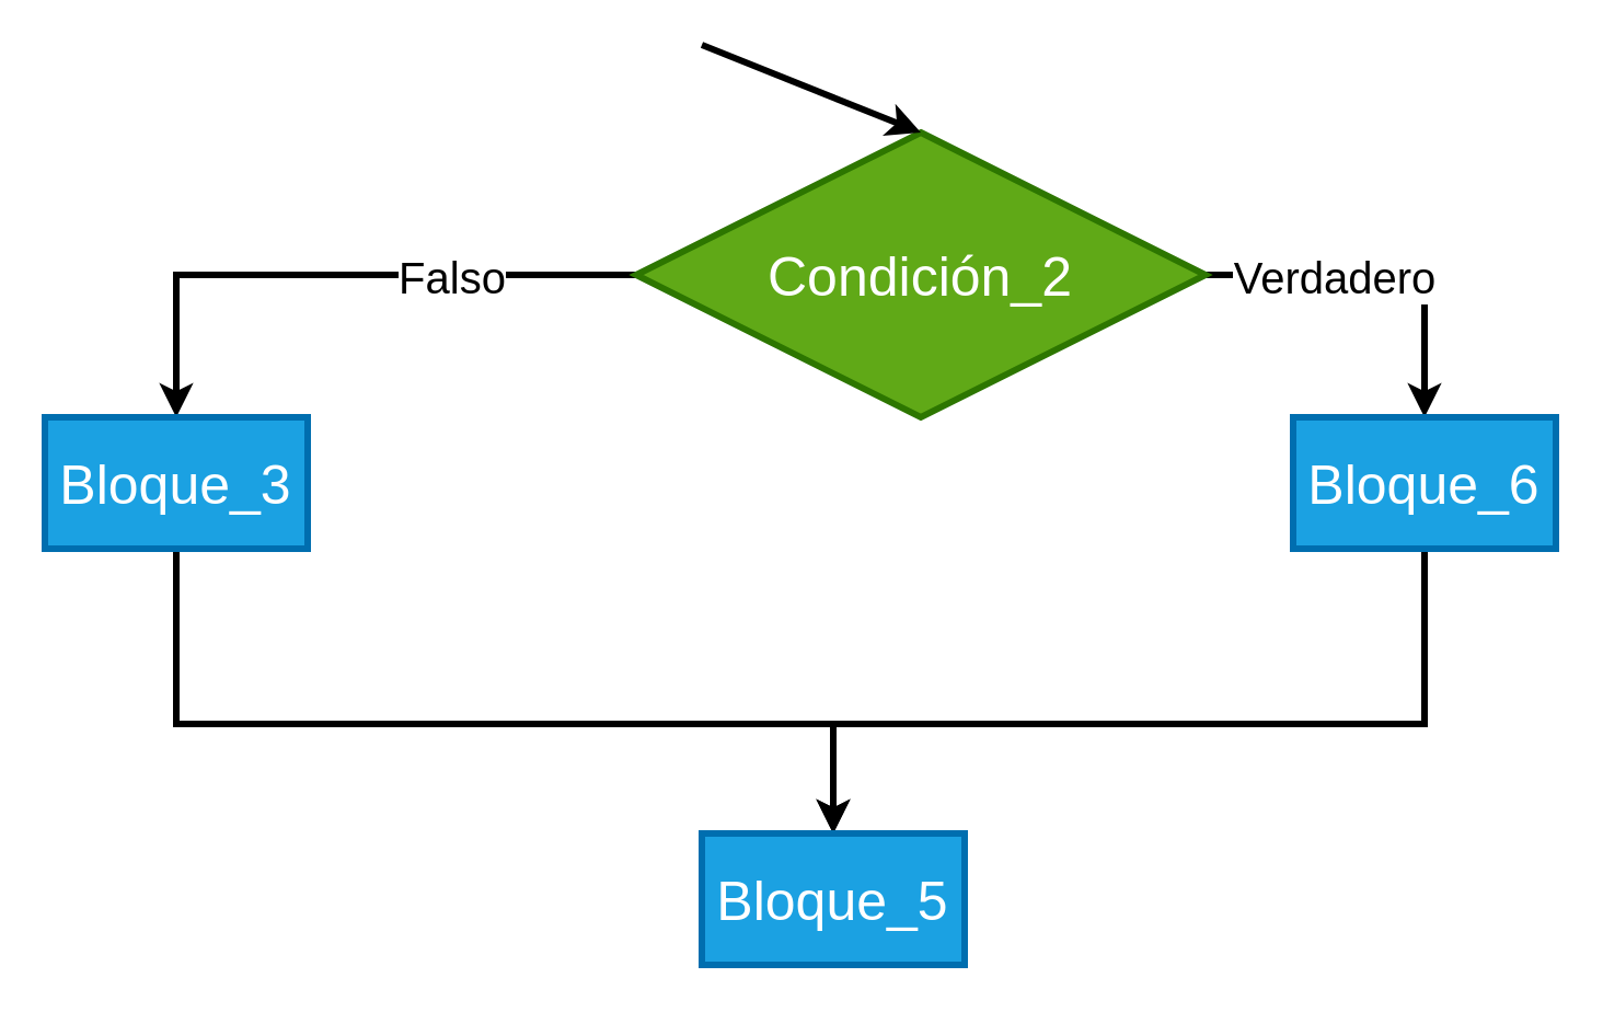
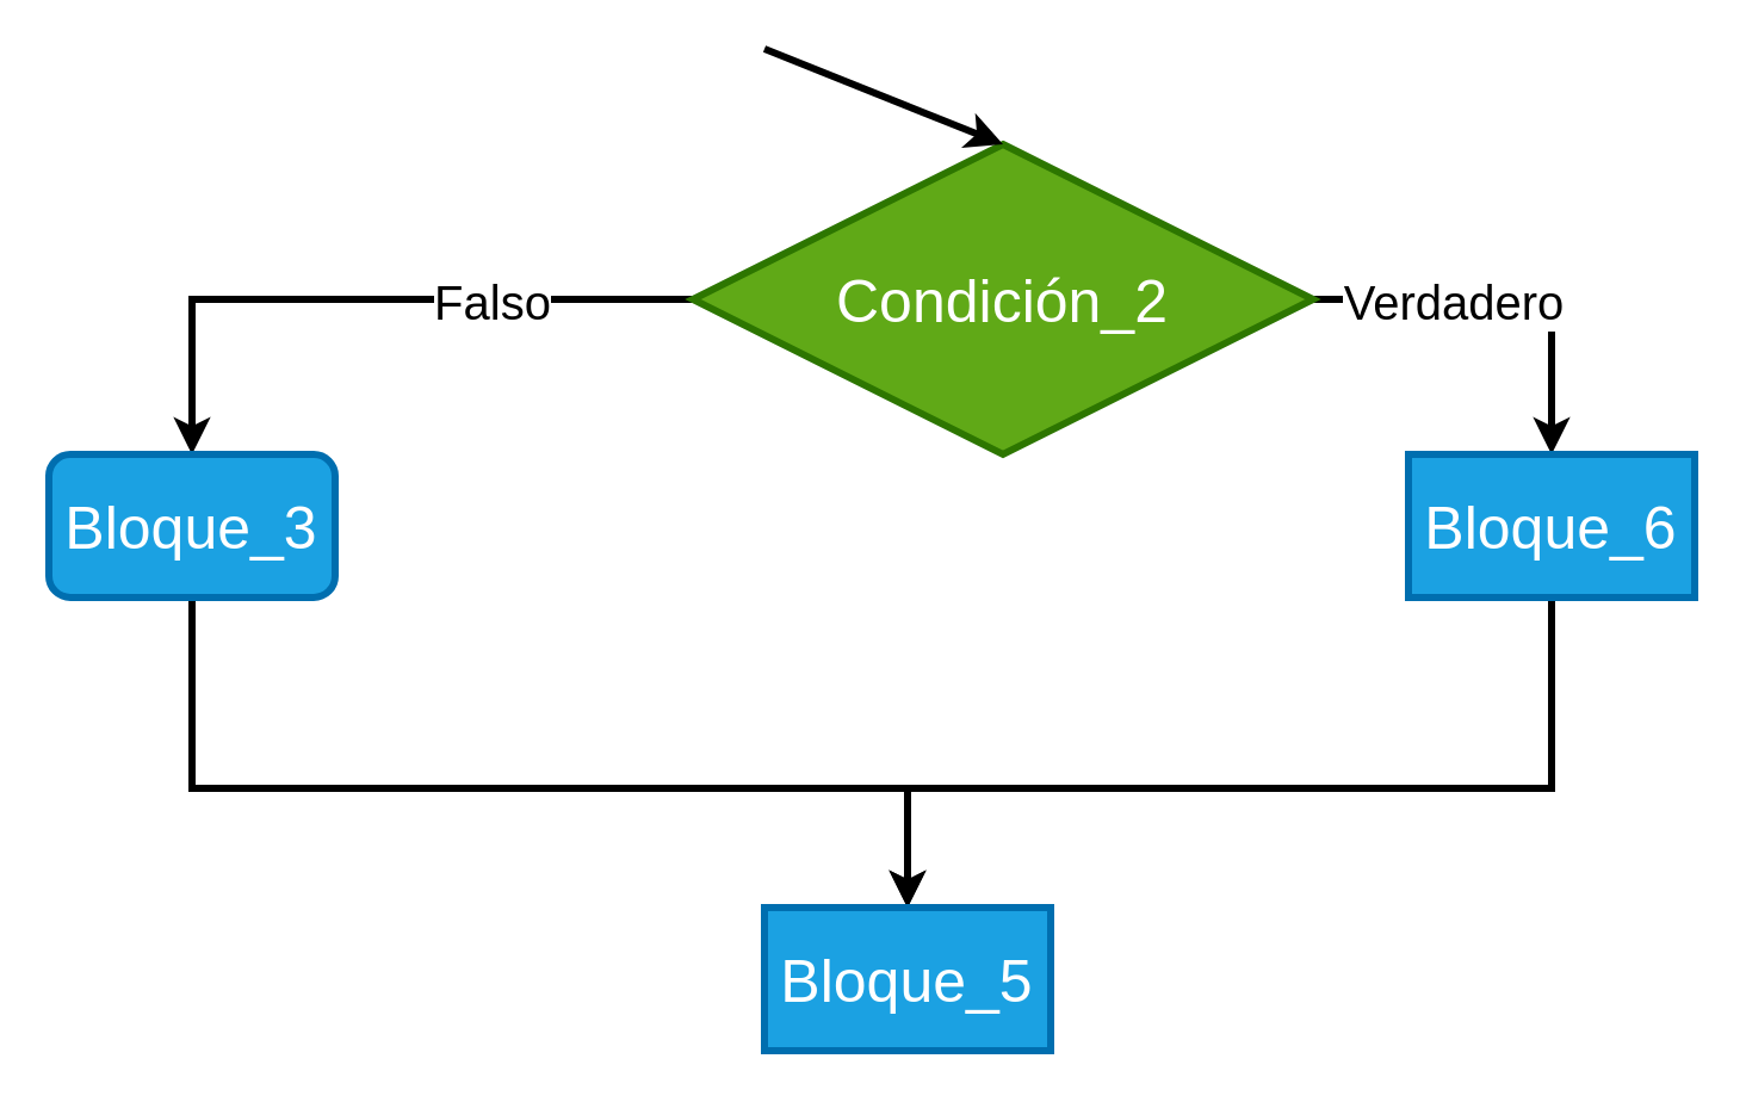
  <mxCell id="0" />
  <mxCell id="1" parent="0" />
  <mxCell id="2" value="" style="edgeStyle=orthogonalEdgeStyle;rounded=0;orthogonalLoop=1;jettySize=auto;html=1;strokeWidth=3;" edge="1" parent="1" source="6" target="10"><mxGeometry relative="1" as="geometry"><Array as="points"><mxPoint x="80" y="125" /></Array></mxGeometry></mxCell>
  <mxCell id="3" value="&lt;font style=&quot;font-size: 20px;&quot;&gt;Falso&lt;/font&gt;" style="edgeLabel;html=1;align=center;verticalAlign=middle;resizable=0;points=[];" vertex="1" connectable="0" parent="2"><mxGeometry x="-0.504" y="1" relative="1" as="geometry"><mxPoint x="-17" y="-1" as="offset" /></mxGeometry></mxCell>
  <mxCell id="4" value="" style="edgeStyle=orthogonalEdgeStyle;rounded=0;orthogonalLoop=1;jettySize=auto;html=1;strokeWidth=3;" edge="1" parent="1" source="6" target="8"><mxGeometry relative="1" as="geometry"><Array as="points"><mxPoint x="650" y="125" /></Array></mxGeometry></mxCell>
  <mxCell id="5" value="&lt;font style=&quot;font-size: 20px;&quot;&gt;Verdadero&lt;/font&gt;" style="edgeLabel;html=1;align=center;verticalAlign=middle;resizable=0;points=[];" vertex="1" connectable="0" parent="4"><mxGeometry x="-0.296" relative="1" as="geometry"><mxPoint as="offset" /></mxGeometry></mxCell>
  <mxCell id="6" value="Condición_2" style="rhombus;whiteSpace=wrap;html=1;fillColor=#60a917;fontColor=#ffffff;strokeColor=#2D7600;strokeWidth=3;fontSize=25;" vertex="1" parent="1"><mxGeometry x="290" y="60" width="260" height="130" as="geometry" /></mxCell>
  <mxCell id="7" style="edgeStyle=orthogonalEdgeStyle;rounded=0;orthogonalLoop=1;jettySize=auto;html=1;entryX=0.5;entryY=0;entryDx=0;entryDy=0;strokeWidth=3;fontSize=20;" edge="1" parent="1" source="8" target="12"><mxGeometry relative="1" as="geometry"><Array as="points"><mxPoint x="650" y="330" /><mxPoint x="380" y="330" /></Array></mxGeometry></mxCell>
  <mxCell id="8" value="Bloque_6" style="rounded=0;whiteSpace=wrap;html=1;fillColor=#1ba1e2;strokeColor=#006EAF;fontColor=#ffffff;strokeWidth=3;fontSize=25;" vertex="1" parent="1"><mxGeometry x="590" y="190" width="120" height="60" as="geometry" /></mxCell>
  <mxCell id="9" style="edgeStyle=orthogonalEdgeStyle;rounded=0;orthogonalLoop=1;jettySize=auto;html=1;entryX=0.5;entryY=0;entryDx=0;entryDy=0;strokeWidth=3;fontSize=20;" edge="1" parent="1" source="10" target="12"><mxGeometry relative="1" as="geometry"><Array as="points"><mxPoint x="80" y="330" /><mxPoint x="380" y="330" /></Array></mxGeometry></mxCell>
- <mxCell id="10" value="Bloque_3" style="rounded=0;whiteSpace=wrap;html=1;fillColor=#1ba1e2;strokeColor=#006EAF;fontColor=#ffffff;strokeWidth=3;fontSize=25;" vertex="1" parent="1"><mxGeometry x="20" y="190" width="120" height="60" as="geometry" /></mxCell>
+ <mxCell id="10" value="Bloque_3" style="whiteSpace=wrap;html=1;fillColor=#1ba1e2;strokeColor=#006EAF;fontColor=#ffffff;strokeWidth=3;fontSize=25;rounded=1;" vertex="1" parent="1"><mxGeometry x="20" y="190" width="120" height="60" as="geometry" /></mxCell>
  <mxCell id="11" value="" style="endArrow=classic;html=1;rounded=0;fontSize=11;strokeWidth=3;entryX=0.5;entryY=0;entryDx=0;entryDy=0;" edge="1" parent="1" target="6"><mxGeometry width="50" height="50" relative="1" as="geometry"><mxPoint x="320" y="20" as="sourcePoint" /><mxPoint x="490" y="210" as="targetPoint" /></mxGeometry></mxCell>
  <mxCell id="12" value="Bloque_5" style="rounded=0;whiteSpace=wrap;html=1;fillColor=#1ba1e2;strokeColor=#006EAF;fontColor=#ffffff;strokeWidth=3;fontSize=25;" vertex="1" parent="1"><mxGeometry x="320" y="380" width="120" height="60" as="geometry" /></mxCell>
